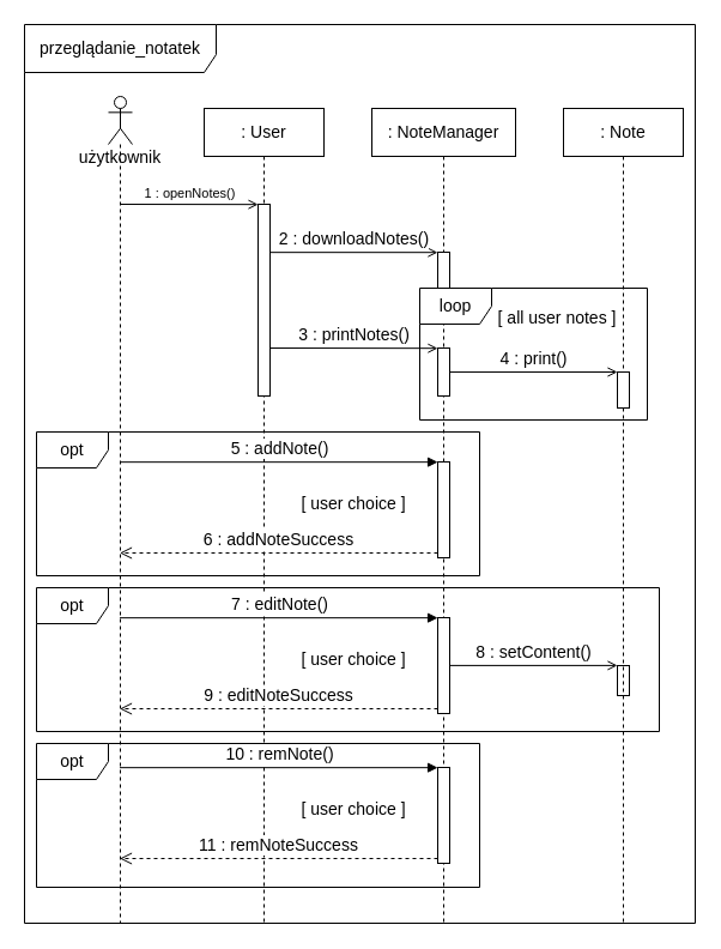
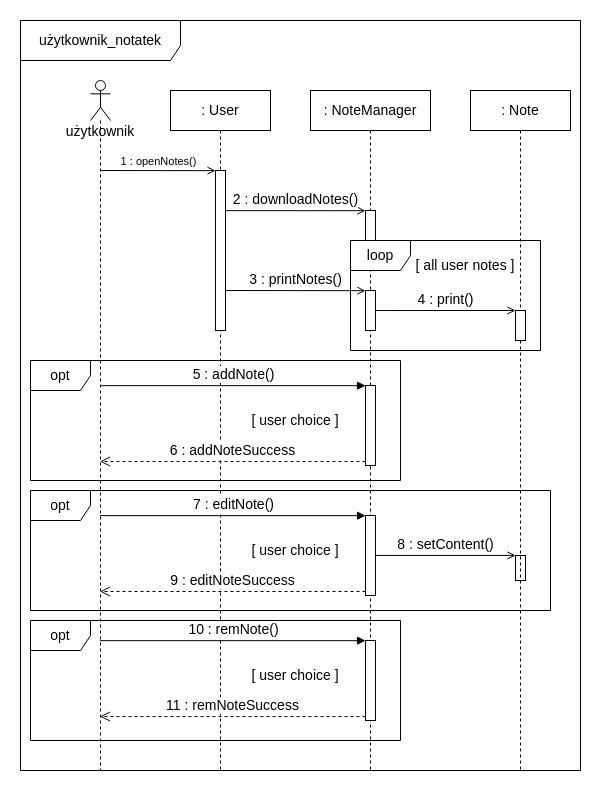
  <mxCell id="0" />
  <mxCell id="1" parent="0" />
  <mxCell id="2" value="&lt;font style=&quot;font-size: 14px&quot;&gt;użytkownik&lt;/font&gt;" style="shape=umlLifeline;participant=umlActor;perimeter=lifelinePerimeter;whiteSpace=wrap;html=1;container=1;collapsible=0;recursiveResize=0;verticalAlign=top;spacingTop=36;outlineConnect=0;" parent="1" vertex="1"><mxGeometry x="90" y="80" width="20" height="690" as="geometry" /></mxCell>
  <mxCell id="3" value="&lt;font style=&quot;font-size: 14px&quot;&gt;: User&lt;/font&gt;" style="shape=umlLifeline;perimeter=lifelinePerimeter;whiteSpace=wrap;html=1;container=1;collapsible=0;recursiveResize=0;outlineConnect=0;" parent="1" vertex="1"><mxGeometry x="170" y="90" width="100" height="680" as="geometry" /></mxCell>
  <mxCell id="4" value="" style="html=1;points=[];perimeter=orthogonalPerimeter;" parent="3" vertex="1"><mxGeometry x="45" y="80" width="10" height="160" as="geometry" /></mxCell>
  <mxCell id="5" value="&lt;font style=&quot;font-size: 14px&quot;&gt;: NoteManager&lt;/font&gt;" style="shape=umlLifeline;perimeter=lifelinePerimeter;whiteSpace=wrap;html=1;container=1;collapsible=0;recursiveResize=0;outlineConnect=0;" parent="1" vertex="1"><mxGeometry x="310" y="90" width="120" height="680" as="geometry" /></mxCell>
  <mxCell id="6" value="" style="html=1;points=[];perimeter=orthogonalPerimeter;" parent="5" vertex="1"><mxGeometry x="55" y="120" width="10" height="40" as="geometry" /></mxCell>
  <mxCell id="7" value="" style="html=1;points=[];perimeter=orthogonalPerimeter;" parent="5" vertex="1"><mxGeometry x="55" y="200" width="10" height="40" as="geometry" /></mxCell>
  <mxCell id="8" value="&lt;font style=&quot;font-size: 14px&quot;&gt;[ all user notes ]&lt;/font&gt;" style="text;html=1;strokeColor=none;fillColor=none;align=center;verticalAlign=middle;whiteSpace=wrap;rounded=0;" parent="5" vertex="1"><mxGeometry x="100" y="160" width="110" height="30" as="geometry" /></mxCell>
  <mxCell id="9" value="&lt;font style=&quot;font-size: 14px&quot;&gt;loop&lt;/font&gt;" style="shape=umlFrame;whiteSpace=wrap;html=1;" parent="5" vertex="1"><mxGeometry x="40" y="150" width="190" height="110" as="geometry" /></mxCell>
  <mxCell id="10" value="" style="html=1;points=[];perimeter=orthogonalPerimeter;" parent="5" vertex="1"><mxGeometry x="55" y="295" width="10" height="80" as="geometry" /></mxCell>
  <mxCell id="11" value="" style="html=1;points=[];perimeter=orthogonalPerimeter;" parent="5" vertex="1"><mxGeometry x="55" y="425" width="10" height="80" as="geometry" /></mxCell>
  <mxCell id="12" value="" style="html=1;points=[];perimeter=orthogonalPerimeter;" parent="5" vertex="1"><mxGeometry x="55" y="550" width="10" height="80" as="geometry" /></mxCell>
  <mxCell id="13" value="" style="html=1;points=[];perimeter=orthogonalPerimeter;" parent="5" vertex="1"><mxGeometry x="205" y="465" width="10" height="25" as="geometry" /></mxCell>
  <mxCell id="14" value="&lt;font style=&quot;font-size: 14px&quot;&gt;5 : addNote()&lt;/font&gt;" style="html=1;verticalAlign=bottom;endArrow=block;rounded=0;entryX=0.005;entryY=0.002;entryDx=0;entryDy=0;entryPerimeter=0;" parent="5" target="10" edge="1"><mxGeometry relative="1" as="geometry"><mxPoint x="-210.5" y="295.16" as="sourcePoint" /><mxPoint x="30" y="295" as="targetPoint" /></mxGeometry></mxCell>
  <mxCell id="15" value="&lt;font style=&quot;font-size: 14px&quot;&gt;6 : addNoteSuccess&lt;/font&gt;" style="html=1;verticalAlign=bottom;endArrow=open;dashed=1;endSize=8;exitX=0;exitY=0.95;rounded=0;" parent="5" source="10" edge="1"><mxGeometry relative="1" as="geometry"><mxPoint x="-210.5" y="371" as="targetPoint" /></mxGeometry></mxCell>
  <mxCell id="16" value="&lt;font style=&quot;font-size: 14px&quot;&gt;8 : setContent()&lt;/font&gt;" style="html=1;verticalAlign=bottom;endArrow=open;rounded=0;endFill=0;entryX=0;entryY=-0.004;entryDx=0;entryDy=0;entryPerimeter=0;" parent="5" source="11" target="13" edge="1"><mxGeometry width="80" relative="1" as="geometry"><mxPoint x="80" y="464.83" as="sourcePoint" /><mxPoint x="180" y="465" as="targetPoint" /></mxGeometry></mxCell>
  <mxCell id="17" value="&lt;font style=&quot;font-size: 14px&quot;&gt;7 : editNote()&lt;/font&gt;" style="html=1;verticalAlign=bottom;endArrow=block;rounded=0;entryX=0.005;entryY=0.002;entryDx=0;entryDy=0;entryPerimeter=0;" parent="5" target="11" edge="1"><mxGeometry relative="1" as="geometry"><mxPoint x="-210.5" y="425.16" as="sourcePoint" /><mxPoint x="30" y="425" as="targetPoint" /></mxGeometry></mxCell>
  <mxCell id="18" value="&lt;font style=&quot;font-size: 14px&quot;&gt;9 : editNoteSuccess&lt;/font&gt;" style="html=1;verticalAlign=bottom;endArrow=open;dashed=1;endSize=8;exitX=0;exitY=0.95;rounded=0;" parent="5" source="11" edge="1"><mxGeometry relative="1" as="geometry"><mxPoint x="-210.5" y="501" as="targetPoint" /></mxGeometry></mxCell>
  <mxCell id="19" value="&lt;font style=&quot;font-size: 14px&quot;&gt;10 : remNote()&lt;/font&gt;" style="html=1;verticalAlign=bottom;endArrow=block;rounded=0;entryX=0.005;entryY=0.002;entryDx=0;entryDy=0;entryPerimeter=0;" parent="5" target="12" edge="1"><mxGeometry relative="1" as="geometry"><mxPoint x="-210.5" y="550.16" as="sourcePoint" /><mxPoint x="30" y="550" as="targetPoint" /></mxGeometry></mxCell>
  <mxCell id="20" value="&lt;font style=&quot;font-size: 14px&quot;&gt;11 : remNoteSuccess&lt;/font&gt;" style="html=1;verticalAlign=bottom;endArrow=open;dashed=1;endSize=8;exitX=0;exitY=0.95;rounded=0;" parent="5" source="12" edge="1"><mxGeometry relative="1" as="geometry"><mxPoint x="-210.5" y="626" as="targetPoint" /></mxGeometry></mxCell>
  <mxCell id="21" value="&lt;font style=&quot;font-size: 14px&quot;&gt;[ user choice ]&lt;/font&gt;" style="text;html=1;strokeColor=none;fillColor=none;align=center;verticalAlign=middle;whiteSpace=wrap;rounded=0;" parent="5" vertex="1"><mxGeometry x="-60" y="570" width="90" height="30" as="geometry" /></mxCell>
  <mxCell id="22" value="&lt;font style=&quot;font-size: 14px&quot;&gt;opt&lt;/font&gt;" style="shape=umlFrame;whiteSpace=wrap;html=1;" parent="5" vertex="1"><mxGeometry x="-280" y="400" width="520" height="120" as="geometry" /></mxCell>
  <mxCell id="23" value="&lt;font style=&quot;font-size: 14px&quot;&gt;opt&lt;/font&gt;" style="shape=umlFrame;whiteSpace=wrap;html=1;" parent="5" vertex="1"><mxGeometry x="-280" y="270" width="370" height="120" as="geometry" /></mxCell>
  <mxCell id="24" value="&lt;font style=&quot;font-size: 14px&quot;&gt;opt&lt;/font&gt;" style="shape=umlFrame;whiteSpace=wrap;html=1;" parent="5" vertex="1"><mxGeometry x="-280" y="530" width="370" height="120" as="geometry" /></mxCell>
  <mxCell id="25" value="&lt;font style=&quot;font-size: 14px&quot;&gt;[ user choice ]&lt;/font&gt;" style="text;html=1;strokeColor=none;fillColor=none;align=center;verticalAlign=middle;whiteSpace=wrap;rounded=0;" parent="5" vertex="1"><mxGeometry x="-60" y="315" width="90" height="30" as="geometry" /></mxCell>
  <mxCell id="26" value="&lt;font style=&quot;font-size: 14px&quot;&gt;[ user choice ]&lt;/font&gt;" style="text;html=1;strokeColor=none;fillColor=none;align=center;verticalAlign=middle;whiteSpace=wrap;rounded=0;" parent="5" vertex="1"><mxGeometry x="-60" y="445" width="90" height="30" as="geometry" /></mxCell>
  <mxCell id="27" value="&lt;font style=&quot;font-size: 14px&quot;&gt;: Note&lt;/font&gt;" style="shape=umlLifeline;perimeter=lifelinePerimeter;whiteSpace=wrap;html=1;container=1;collapsible=0;recursiveResize=0;outlineConnect=0;" parent="1" vertex="1"><mxGeometry x="470" y="90" width="100" height="680" as="geometry" /></mxCell>
  <mxCell id="28" value="" style="html=1;points=[];perimeter=orthogonalPerimeter;" parent="27" vertex="1"><mxGeometry x="45" y="220" width="10" height="30" as="geometry" /></mxCell>
  <mxCell id="29" value="1 : openNotes()" style="html=1;verticalAlign=bottom;endArrow=open;rounded=0;endFill=0;entryX=0.004;entryY=0.001;entryDx=0;entryDy=0;entryPerimeter=0;" parent="1" target="4" edge="1"><mxGeometry width="80" relative="1" as="geometry"><mxPoint x="100" y="170" as="sourcePoint" /><mxPoint x="210" y="170" as="targetPoint" /></mxGeometry></mxCell>
  <mxCell id="30" value="&lt;font style=&quot;font-size: 14px&quot;&gt;2 : downloadNotes()&lt;/font&gt;" style="html=1;verticalAlign=bottom;endArrow=open;rounded=0;endFill=0;entryX=-0.004;entryY=0.005;entryDx=0;entryDy=0;entryPerimeter=0;exitX=0.984;exitY=0.251;exitDx=0;exitDy=0;exitPerimeter=0;" parent="1" source="4" target="6" edge="1"><mxGeometry width="80" relative="1" as="geometry"><mxPoint x="290" y="210" as="sourcePoint" /><mxPoint x="340" y="210" as="targetPoint" /></mxGeometry></mxCell>
  <mxCell id="31" value="&lt;font style=&quot;font-size: 14px&quot;&gt;4 : print()&lt;/font&gt;" style="html=1;verticalAlign=bottom;endArrow=open;rounded=0;endFill=0;exitX=1.005;exitY=0.501;exitDx=0;exitDy=0;exitPerimeter=0;entryX=0.001;entryY=0;entryDx=0;entryDy=0;entryPerimeter=0;" parent="1" source="7" target="28" edge="1"><mxGeometry width="80" relative="1" as="geometry"><mxPoint x="380" y="310" as="sourcePoint" /><mxPoint x="500" y="310" as="targetPoint" /></mxGeometry></mxCell>
  <mxCell id="32" value="&lt;font style=&quot;font-size: 14px&quot;&gt;3 : printNotes&lt;font style=&quot;font-size: 14px&quot;&gt;(&lt;/font&gt;)&lt;/font&gt;" style="html=1;verticalAlign=bottom;endArrow=open;rounded=0;endFill=0;entryX=-0.004;entryY=0.005;entryDx=0;entryDy=0;entryPerimeter=0;exitX=0.984;exitY=0.75;exitDx=0;exitDy=0;exitPerimeter=0;" parent="1" source="4" target="7" edge="1"><mxGeometry width="80" relative="1" as="geometry"><mxPoint x="240" y="290" as="sourcePoint" /><mxPoint x="340" y="290" as="targetPoint" /></mxGeometry></mxCell>
- <mxCell id="33" value="&lt;font style=&quot;font-size: 14px&quot;&gt;przeglądanie_notatek&lt;/font&gt;" style="shape=umlFrame;whiteSpace=wrap;html=1;width=160;height=40;" parent="1" vertex="1"><mxGeometry x="20" y="20" width="560" height="750" as="geometry" /></mxCell>
+ <mxCell id="33" value="&lt;font style=&quot;font-size: 14px&quot;&gt;użytkownik_notatek&lt;/font&gt;" style="shape=umlFrame;whiteSpace=wrap;html=1;width=160;height=40;" parent="1" vertex="1"><mxGeometry x="20" y="20" width="560" height="750" as="geometry" /></mxCell>
